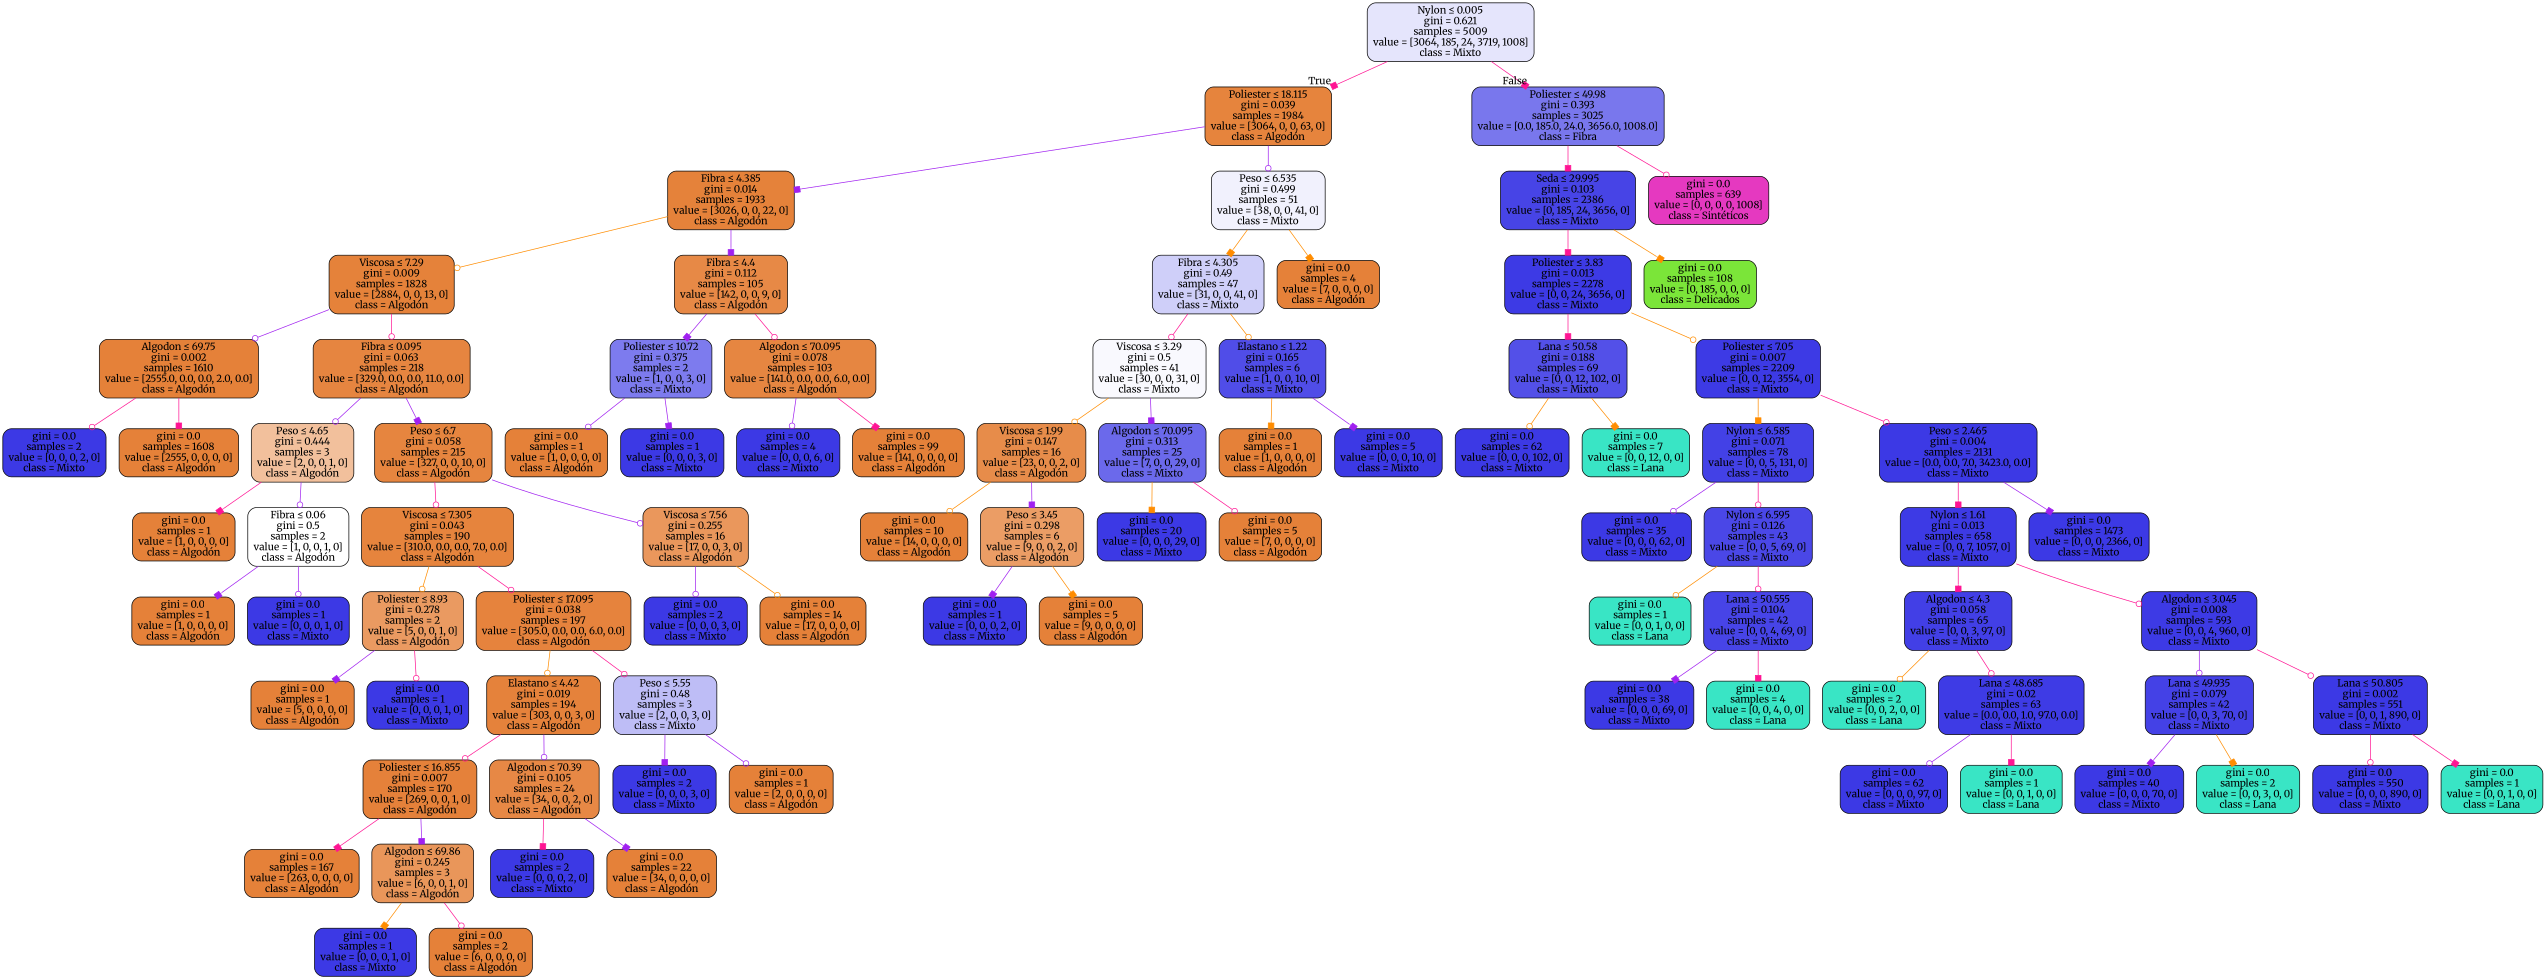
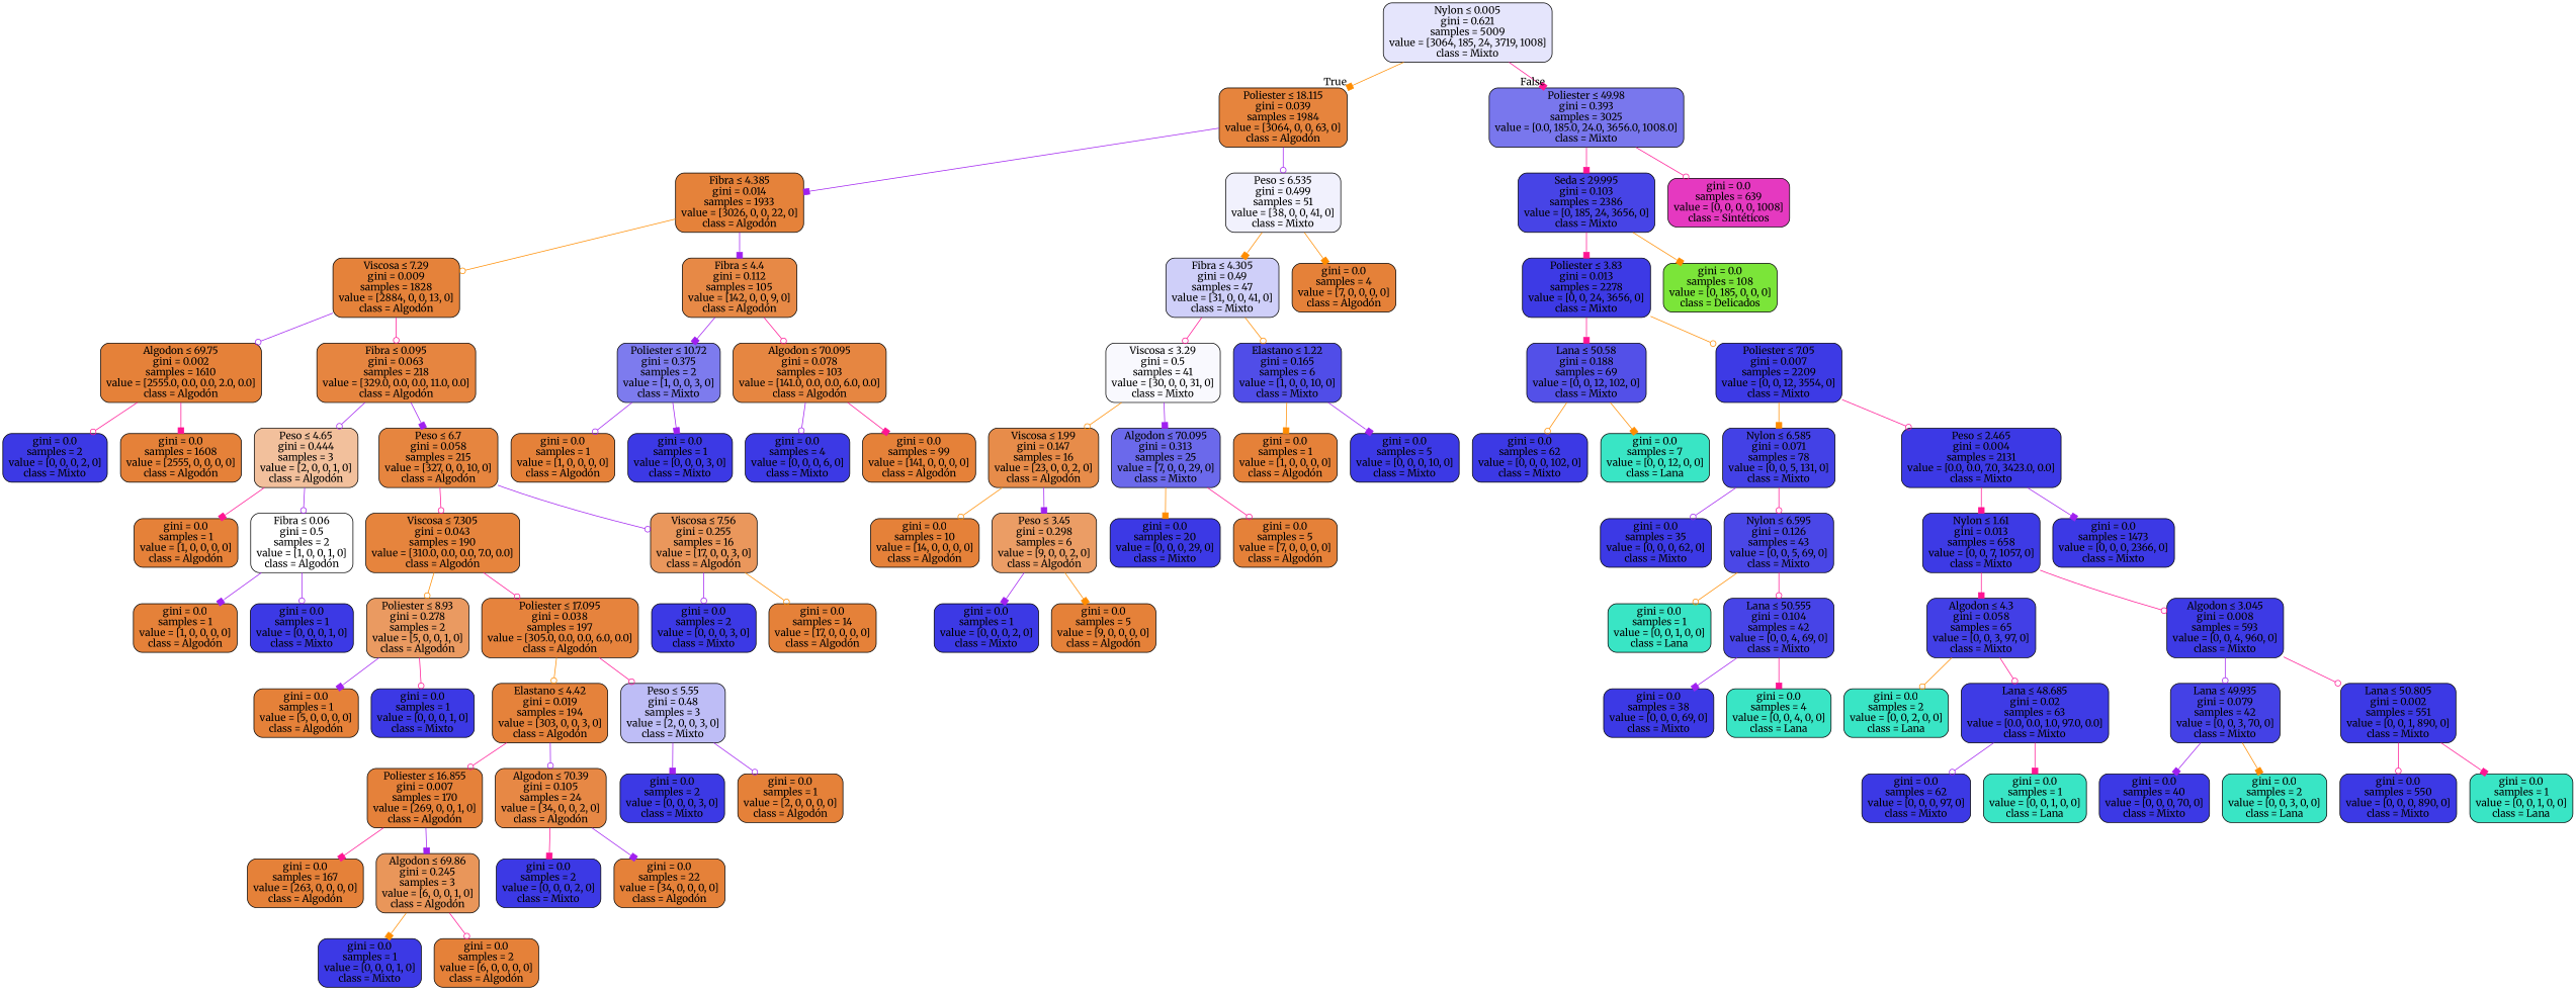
  digraph {
    fontname=Merriweather
    node [color=black fillcolor="#3c39e5" fontname=Merriweather shape=box style="filled, rounded"]
    edge [arrowhead=odot color=deeppink fontname=Merriweather]
    n1 [fillcolor="#e5e5fc" label=<Nylon &le; 0.005<br/>gini = 0.621<br/>samples = 5009<br/>value = [3064, 185, 24, 3719, 1008]<br/>class = Mixto>]
    n2 [fillcolor="#e6843d" label=<Poliester &le; 18.115<br/>gini = 0.039<br/>samples = 1984<br/>value = [3064, 0, 0, 63, 0]<br/>class = Algodón>]
-   n3 [fillcolor="#7977ed" label=<Poliester &le; 49.98<br/>gini = 0.393<br/>samples = 3025<br/>value = [0.0, 185.0, 24.0, 3656.0, 1008.0]<br/>class = Fibra>]
+   n3 [fillcolor="#7977ed" label=<Poliester &le; 49.98<br/>gini = 0.393<br/>samples = 3025<br/>value = [0.0, 185.0, 24.0, 3656.0, 1008.0]<br/>class = Mixto>]
    n4 [fillcolor="#e5823a" label=<Fibra &le; 4.385<br/>gini = 0.014<br/>samples = 1933<br/>value = [3026, 0, 0, 22, 0]<br/>class = Algodón>]
    n5 [fillcolor="#f1f1fd" label=<Peso &le; 6.535<br/>gini = 0.499<br/>samples = 51<br/>value = [38, 0, 0, 41, 0]<br/>class = Mixto>]
    n6 [fillcolor="#4744e6" label=<Seda &le; 29.995<br/>gini = 0.103<br/>samples = 2386<br/>value = [0, 185, 24, 3656, 0]<br/>class = Mixto>]
    n7 [fillcolor="#e539c0" label=<gini = 0.0<br/>samples = 639<br/>value = [0, 0, 0, 0, 1008]<br/>class = Sintéticos>]
    n8 [fillcolor="#e5823a" label=<Viscosa &le; 7.29<br/>gini = 0.009<br/>samples = 1828<br/>value = [2884, 0, 0, 13, 0]<br/>class = Algodón>]
    n9 [fillcolor="#e78946" label=<Fibra &le; 4.4<br/>gini = 0.112<br/>samples = 105<br/>value = [142, 0, 0, 9, 0]<br/>class = Algodón>]
    n10 [fillcolor="#cfcff9" label=<Fibra &le; 4.305<br/>gini = 0.49<br/>samples = 47<br/>value = [31, 0, 0, 41, 0]<br/>class = Mixto>]
    n11 [fillcolor="#e58139" label=<gini = 0.0<br/>samples = 4<br/>value = [7, 0, 0, 0, 0]<br/>class = Algodón>]
    n12 [fillcolor="#e58139" label=<Algodon &le; 69.75<br/>gini = 0.002<br/>samples = 1610<br/>value = [2555.0, 0.0, 0.0, 2.0, 0.0]<br/>class = Algodón>]
    n13 [fillcolor="#e68540" label=<Fibra &le; 0.095<br/>gini = 0.063<br/>samples = 218<br/>value = [329.0, 0.0, 0.0, 11.0, 0.0]<br/>class = Algodón>]
    n14 [fillcolor="#7d7bee" label=<Poliester &le; 10.72<br/>gini = 0.375<br/>samples = 2<br/>value = [1, 0, 0, 3, 0]<br/>class = Mixto>]
    n15 [fillcolor="#e68641" label=<Algodon &le; 70.095<br/>gini = 0.078<br/>samples = 103<br/>value = [141.0, 0.0, 0.0, 6.0, 0.0]<br/>class = Algodón>]
    n16 [label=<gini = 0.0<br/>samples = 2<br/>value = [0, 0, 0, 2, 0]<br/>class = Mixto>]
    n17 [fillcolor="#e58139" label=<gini = 0.0<br/>samples = 1608<br/>value = [2555, 0, 0, 0, 0]<br/>class = Algodón>]
    n18 [fillcolor="#f2c09c" label=<Peso &le; 4.65<br/>gini = 0.444<br/>samples = 3<br/>value = [2, 0, 0, 1, 0]<br/>class = Algodón>]
    n19 [fillcolor="#e6853f" label=<Peso &le; 6.7<br/>gini = 0.058<br/>samples = 215<br/>value = [327, 0, 0, 10, 0]<br/>class = Algodón>]
    n20 [fillcolor="#e58139" label=<gini = 0.0<br/>samples = 1<br/>value = [1, 0, 0, 0, 0]<br/>class = Algodón>]
    n21 [fillcolor="#ffffff" label=<Fibra &le; 0.06<br/>gini = 0.5<br/>samples = 2<br/>value = [1, 0, 0, 1, 0]<br/>class = Algodón>]
    n22 [fillcolor="#e6843d" label=<Viscosa &le; 7.305<br/>gini = 0.043<br/>samples = 190<br/>value = [310.0, 0.0, 0.0, 7.0, 0.0]<br/>class = Algodón>]
    n23 [fillcolor="#ea975c" label=<Viscosa &le; 7.56<br/>gini = 0.255<br/>samples = 16<br/>value = [17, 0, 0, 3, 0]<br/>class = Algodón>]
    n24 [fillcolor="#e58139" label=<gini = 0.0<br/>samples = 1<br/>value = [1, 0, 0, 0, 0]<br/>class = Algodón>]
    n25 [label=<gini = 0.0<br/>samples = 1<br/>value = [0, 0, 0, 1, 0]<br/>class = Mixto>]
    n26 [fillcolor="#ea9a61" label=<Poliester &le; 8.93<br/>gini = 0.278<br/>samples = 2<br/>value = [5, 0, 0, 1, 0]<br/>class = Algodón>]
    n27 [fillcolor="#e6833d" label=<Poliester &le; 17.095<br/>gini = 0.038<br/>samples = 197<br/>value = [305.0, 0.0, 0.0, 6.0, 0.0]<br/>class = Algodón>]
    n28 [label=<gini = 0.0<br/>samples = 2<br/>value = [0, 0, 0, 3, 0]<br/>class = Mixto>]
    n29 [fillcolor="#e58139" label=<gini = 0.0<br/>samples = 14<br/>value = [17, 0, 0, 0, 0]<br/>class = Algodón>]
    n30 [fillcolor="#e58139" label=<gini = 0.0<br/>samples = 1<br/>value = [5, 0, 0, 0, 0]<br/>class = Algodón>]
    n31 [label=<gini = 0.0<br/>samples = 1<br/>value = [0, 0, 0, 1, 0]<br/>class = Mixto>]
    n32 [fillcolor="#e5823b" label=<Elastano &le; 4.42<br/>gini = 0.019<br/>samples = 194<br/>value = [303, 0, 0, 3, 0]<br/>class = Algodón>]
    n33 [fillcolor="#bebdf6" label=<Peso &le; 5.55<br/>gini = 0.48<br/>samples = 3<br/>value = [2, 0, 0, 3, 0]<br/>class = Mixto>]
    n34 [fillcolor="#e5813a" label=<Poliester &le; 16.855<br/>gini = 0.007<br/>samples = 170<br/>value = [269, 0, 0, 1, 0]<br/>class = Algodón>]
    n35 [fillcolor="#e78845" label=<Algodon &le; 70.39<br/>gini = 0.105<br/>samples = 24<br/>value = [34, 0, 0, 2, 0]<br/>class = Algodón>]
    n36 [label=<gini = 0.0<br/>samples = 2<br/>value = [0, 0, 0, 3, 0]<br/>class = Mixto>]
    n37 [fillcolor="#e58139" label=<gini = 0.0<br/>samples = 1<br/>value = [2, 0, 0, 0, 0]<br/>class = Algodón>]
    n38 [fillcolor="#e58139" label=<gini = 0.0<br/>samples = 167<br/>value = [263, 0, 0, 0, 0]<br/>class = Algodón>]
    n39 [fillcolor="#e9965a" label=<Algodon &le; 69.86<br/>gini = 0.245<br/>samples = 3<br/>value = [6, 0, 0, 1, 0]<br/>class = Algodón>]
    n40 [label=<gini = 0.0<br/>samples = 2<br/>value = [0, 0, 0, 2, 0]<br/>class = Mixto>]
    n41 [fillcolor="#e58139" label=<gini = 0.0<br/>samples = 22<br/>value = [34, 0, 0, 0, 0]<br/>class = Algodón>]
    n42 [label=<gini = 0.0<br/>samples = 1<br/>value = [0, 0, 0, 1, 0]<br/>class = Mixto>]
    n43 [fillcolor="#e58139" label=<gini = 0.0<br/>samples = 2<br/>value = [6, 0, 0, 0, 0]<br/>class = Algodón>]
    n44 [fillcolor="#e58139" label=<gini = 0.0<br/>samples = 1<br/>value = [1, 0, 0, 0, 0]<br/>class = Algodón>]
    n45 [label=<gini = 0.0<br/>samples = 1<br/>value = [0, 0, 0, 3, 0]<br/>class = Mixto>]
    n46 [label=<gini = 0.0<br/>samples = 4<br/>value = [0, 0, 0, 6, 0]<br/>class = Mixto>]
    n47 [fillcolor="#e58139" label=<gini = 0.0<br/>samples = 99<br/>value = [141, 0, 0, 0, 0]<br/>class = Algodón>]
    n48 [fillcolor="#f9f9fe" label=<Viscosa &le; 3.29<br/>gini = 0.5<br/>samples = 41<br/>value = [30, 0, 0, 31, 0]<br/>class = Mixto>]
    n49 [fillcolor="#504de8" label=<Elastano &le; 1.22<br/>gini = 0.165<br/>samples = 6<br/>value = [1, 0, 0, 10, 0]<br/>class = Mixto>]
    n50 [fillcolor="#e78c4a" label=<Viscosa &le; 1.99<br/>gini = 0.147<br/>samples = 16<br/>value = [23, 0, 0, 2, 0]<br/>class = Algodón>]
    n51 [fillcolor="#6b69eb" label=<Algodon &le; 70.095<br/>gini = 0.313<br/>samples = 25<br/>value = [7, 0, 0, 29, 0]<br/>class = Mixto>]
    n52 [fillcolor="#e58139" label=<gini = 0.0<br/>samples = 1<br/>value = [1, 0, 0, 0, 0]<br/>class = Algodón>]
    n53 [label=<gini = 0.0<br/>samples = 5<br/>value = [0, 0, 0, 10, 0]<br/>class = Mixto>]
    n54 [fillcolor="#e58139" label=<gini = 0.0<br/>samples = 10<br/>value = [14, 0, 0, 0, 0]<br/>class = Algodón>]
    n55 [fillcolor="#eb9d65" label=<Peso &le; 3.45<br/>gini = 0.298<br/>samples = 6<br/>value = [9, 0, 0, 2, 0]<br/>class = Algodón>]
    n56 [label=<gini = 0.0<br/>samples = 20<br/>value = [0, 0, 0, 29, 0]<br/>class = Mixto>]
    n57 [fillcolor="#e58139" label=<gini = 0.0<br/>samples = 5<br/>value = [7, 0, 0, 0, 0]<br/>class = Algodón>]
    n58 [label=<gini = 0.0<br/>samples = 1<br/>value = [0, 0, 0, 2, 0]<br/>class = Mixto>]
    n59 [fillcolor="#e58139" label=<gini = 0.0<br/>samples = 5<br/>value = [9, 0, 0, 0, 0]<br/>class = Algodón>]
    n60 [fillcolor="#3d3ae5" label=<Poliester &le; 3.83<br/>gini = 0.013<br/>samples = 2278<br/>value = [0, 0, 24, 3656, 0]<br/>class = Mixto>]
    n61 [fillcolor="#7be539" label=<gini = 0.0<br/>samples = 108<br/>value = [0, 185, 0, 0, 0]<br/>class = Delicados>]
    n62 [fillcolor="#5350e8" label=<Lana &le; 50.58<br/>gini = 0.188<br/>samples = 69<br/>value = [0, 0, 12, 102, 0]<br/>class = Mixto>]
    n63 [fillcolor="#3d3ae5" label=<Poliester &le; 7.05<br/>gini = 0.007<br/>samples = 2209<br/>value = [0, 0, 12, 3554, 0]<br/>class = Mixto>]
    n64 [label=<gini = 0.0<br/>samples = 62<br/>value = [0, 0, 0, 102, 0]<br/>class = Mixto>]
    n65 [fillcolor="#39e5c5" label=<gini = 0.0<br/>samples = 7<br/>value = [0, 0, 12, 0, 0]<br/>class = Lana>]
    n66 [fillcolor="#4341e6" label=<Nylon &le; 6.585<br/>gini = 0.071<br/>samples = 78<br/>value = [0, 0, 5, 131, 0]<br/>class = Mixto>]
    n67 [label=<Peso &le; 2.465<br/>gini = 0.004<br/>samples = 2131<br/>value = [0.0, 0.0, 7.0, 3423.0, 0.0]<br/>class = Mixto>]
    n68 [label=<gini = 0.0<br/>samples = 35<br/>value = [0, 0, 0, 62, 0]<br/>class = Mixto>]
    n69 [fillcolor="#4a47e7" label=<Nylon &le; 6.595<br/>gini = 0.126<br/>samples = 43<br/>value = [0, 0, 5, 69, 0]<br/>class = Mixto>]
    n70 [fillcolor="#3d3ae5" label=<Nylon &le; 1.61<br/>gini = 0.013<br/>samples = 658<br/>value = [0, 0, 7, 1057, 0]<br/>class = Mixto>]
    n71 [label=<gini = 0.0<br/>samples = 1473<br/>value = [0, 0, 0, 2366, 0]<br/>class = Mixto>]
    n72 [fillcolor="#39e5c5" label=<gini = 0.0<br/>samples = 1<br/>value = [0, 0, 1, 0, 0]<br/>class = Lana>]
    n73 [fillcolor="#4744e7" label=<Lana &le; 50.555<br/>gini = 0.104<br/>samples = 42<br/>value = [0, 0, 4, 69, 0]<br/>class = Mixto>]
    n74 [label=<gini = 0.0<br/>samples = 38<br/>value = [0, 0, 0, 69, 0]<br/>class = Mixto>]
    n75 [fillcolor="#39e5c5" label=<gini = 0.0<br/>samples = 4<br/>value = [0, 0, 4, 0, 0]<br/>class = Lana>]
    n76 [fillcolor="#423fe6" label=<Algodon &le; 4.3<br/>gini = 0.058<br/>samples = 65<br/>value = [0, 0, 3, 97, 0]<br/>class = Mixto>]
    n77 [fillcolor="#3d3ae5" label=<Algodon &le; 3.045<br/>gini = 0.008<br/>samples = 593<br/>value = [0, 0, 4, 960, 0]<br/>class = Mixto>]
    n78 [fillcolor="#39e5c5" label=<gini = 0.0<br/>samples = 2<br/>value = [0, 0, 2, 0, 0]<br/>class = Lana>]
    n79 [fillcolor="#3e3be5" label=<Lana &le; 48.685<br/>gini = 0.02<br/>samples = 63<br/>value = [0.0, 0.0, 1.0, 97.0, 0.0]<br/>class = Mixto>]
    n80 [fillcolor="#4441e6" label=<Lana &le; 49.935<br/>gini = 0.079<br/>samples = 42<br/>value = [0, 0, 3, 70, 0]<br/>class = Mixto>]
    n81 [label=<Lana &le; 50.805<br/>gini = 0.002<br/>samples = 551<br/>value = [0, 0, 1, 890, 0]<br/>class = Mixto>]
    n82 [label=<gini = 0.0<br/>samples = 62<br/>value = [0, 0, 0, 97, 0]<br/>class = Mixto>]
    n83 [fillcolor="#39e5c5" label=<gini = 0.0<br/>samples = 1<br/>value = [0, 0, 1, 0, 0]<br/>class = Lana>]
    n84 [label=<gini = 0.0<br/>samples = 40<br/>value = [0, 0, 0, 70, 0]<br/>class = Mixto>]
    n85 [fillcolor="#39e5c5" label=<gini = 0.0<br/>samples = 2<br/>value = [0, 0, 3, 0, 0]<br/>class = Lana>]
    n86 [label=<gini = 0.0<br/>samples = 550<br/>value = [0, 0, 0, 890, 0]<br/>class = Mixto>]
    n87 [fillcolor="#39e5c5" label=<gini = 0.0<br/>samples = 1<br/>value = [0, 0, 1, 0, 0]<br/>class = Lana>]
-   n1 -> n2 [arrowhead=box headlabel=True labelangle=45 labeldistance=2.5]
+   n1 -> n2 [arrowhead=box color=darkorange headlabel=True labelangle=45 labeldistance=2.5]
    n1 -> n3 [arrowhead=box headlabel=False labelangle=-45 labeldistance=2.5]
    n2 -> n4 [arrowhead=box color=purple]
    n2 -> n5 [color=purple]
    n3 -> n6 [arrowhead=box]
    n3 -> n7
    n4 -> n8 [color=darkorange]
    n4 -> n9 [arrowhead=box color=purple]
    n5 -> n10 [arrowhead=box color=darkorange]
    n5 -> n11 [arrowhead=box color=darkorange]
    n6 -> n60 [arrowhead=box]
    n6 -> n61 [arrowhead=box color=darkorange]
    n8 -> n12 [color=purple]
    n8 -> n13
    n9 -> n14 [arrowhead=box color=purple]
    n9 -> n15
    n10 -> n48
    n10 -> n49 [color=darkorange]
    n12 -> n16
    n12 -> n17 [arrowhead=box]
    n13 -> n18 [color=purple]
    n13 -> n19 [arrowhead=box color=purple]
    n14 -> n44 [color=purple]
    n14 -> n45 [arrowhead=box color=purple]
    n15 -> n46 [color=purple]
    n15 -> n47 [arrowhead=box]
    n18 -> n20 [arrowhead=box]
    n18 -> n21 [color=purple]
    n19 -> n22
    n19 -> n23 [color=purple]
    n21 -> n24 [arrowhead=box color=purple]
    n21 -> n25 [color=purple]
    n22 -> n26 [color=darkorange]
    n22 -> n27
    n23 -> n28 [color=purple]
    n23 -> n29 [color=darkorange]
    n26 -> n30 [arrowhead=box color=purple]
    n26 -> n31
    n27 -> n32 [color=darkorange]
    n27 -> n33
    n32 -> n34
    n32 -> n35 [color=purple]
    n33 -> n36 [arrowhead=box color=purple]
    n33 -> n37 [color=purple]
    n34 -> n38 [arrowhead=box]
    n34 -> n39 [arrowhead=box color=purple]
    n35 -> n40 [arrowhead=box]
    n35 -> n41 [arrowhead=box color=purple]
    n39 -> n42 [arrowhead=box color=darkorange]
    n39 -> n43
    n48 -> n50 [color=darkorange]
    n48 -> n51 [arrowhead=box color=purple]
    n49 -> n52 [arrowhead=box color=darkorange]
    n49 -> n53 [arrowhead=box color=purple]
    n50 -> n54 [color=darkorange]
    n50 -> n55 [arrowhead=box color=purple]
    n51 -> n56 [arrowhead=box color=darkorange]
    n51 -> n57
    n55 -> n58 [arrowhead=box color=purple]
    n55 -> n59 [arrowhead=box color=darkorange]
    n60 -> n62 [arrowhead=box]
    n60 -> n63 [color=darkorange]
    n62 -> n64 [color=darkorange]
    n62 -> n65 [arrowhead=box color=darkorange]
    n63 -> n66 [arrowhead=box color=darkorange]
    n63 -> n67
    n66 -> n68 [color=purple]
    n66 -> n69
    n67 -> n70 [arrowhead=box]
    n67 -> n71 [arrowhead=box color=purple]
    n69 -> n72 [color=darkorange]
    n69 -> n73
    n70 -> n76 [arrowhead=box]
    n70 -> n77
    n73 -> n74 [arrowhead=box color=purple]
    n73 -> n75 [arrowhead=box]
    n76 -> n78 [color=darkorange]
    n76 -> n79
    n77 -> n80 [color=purple]
    n77 -> n81
    n79 -> n82 [color=purple]
    n79 -> n83 [arrowhead=box]
    n80 -> n84 [arrowhead=box color=purple]
    n80 -> n85 [arrowhead=box color=darkorange]
    n81 -> n86
    n81 -> n87 [arrowhead=box]
  }
